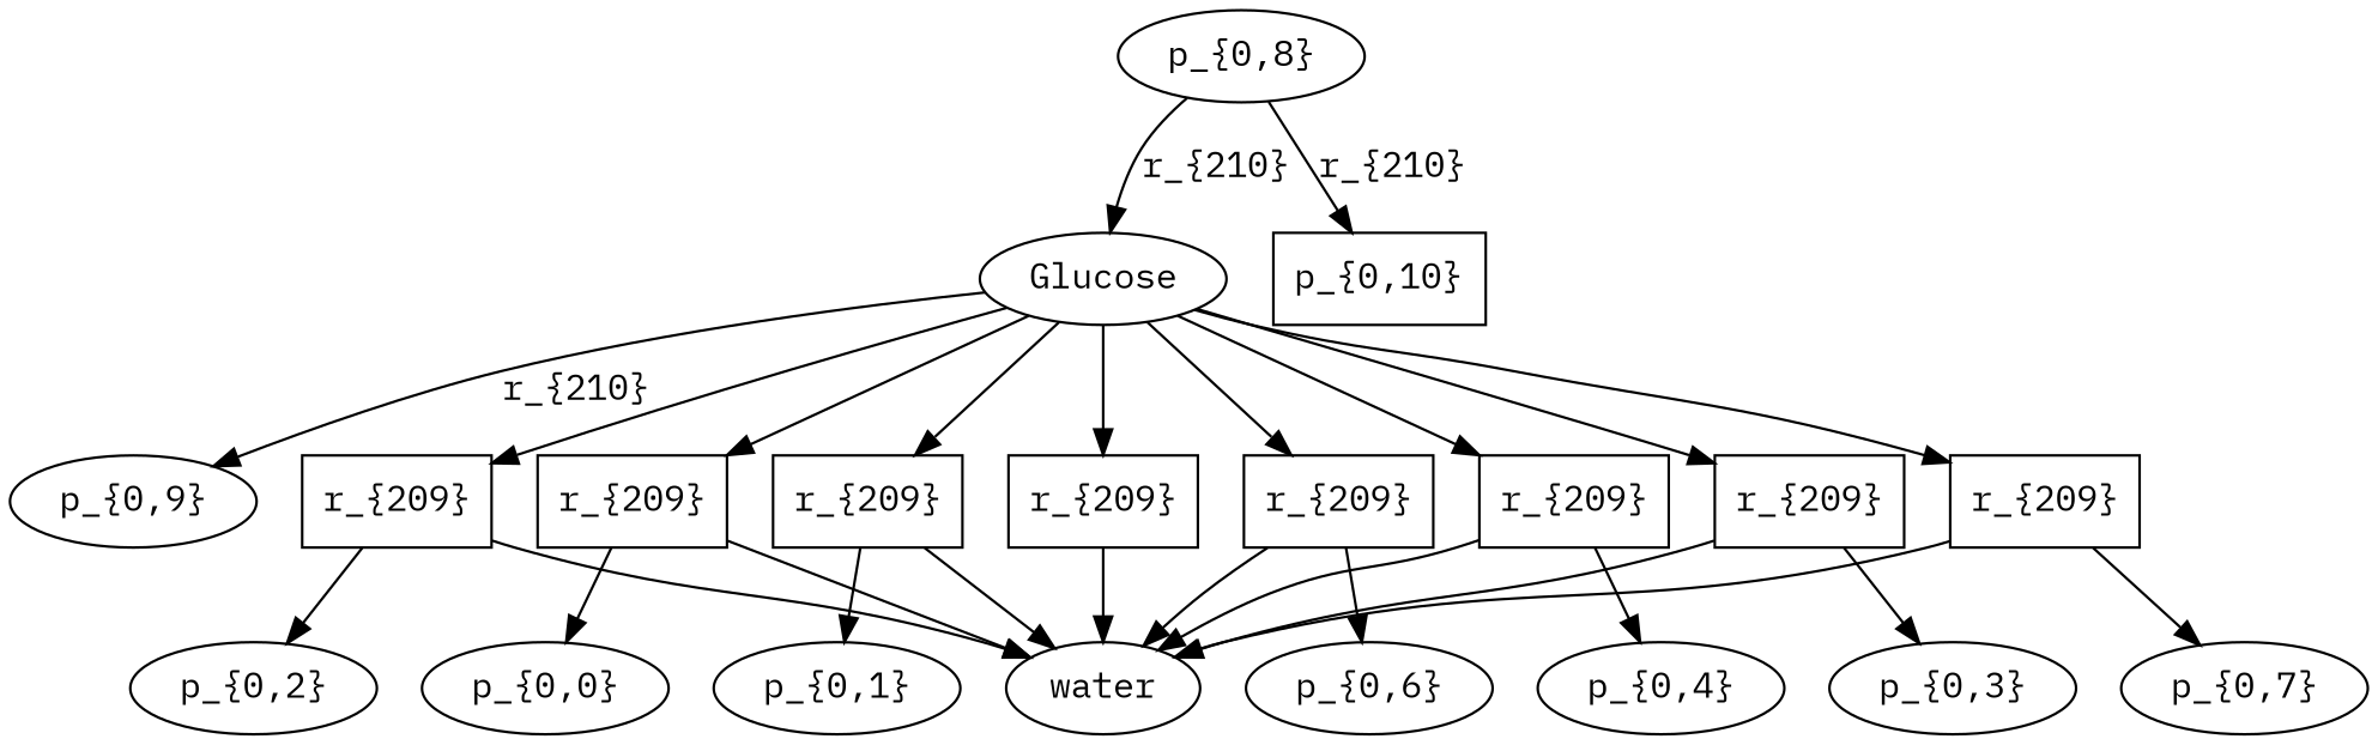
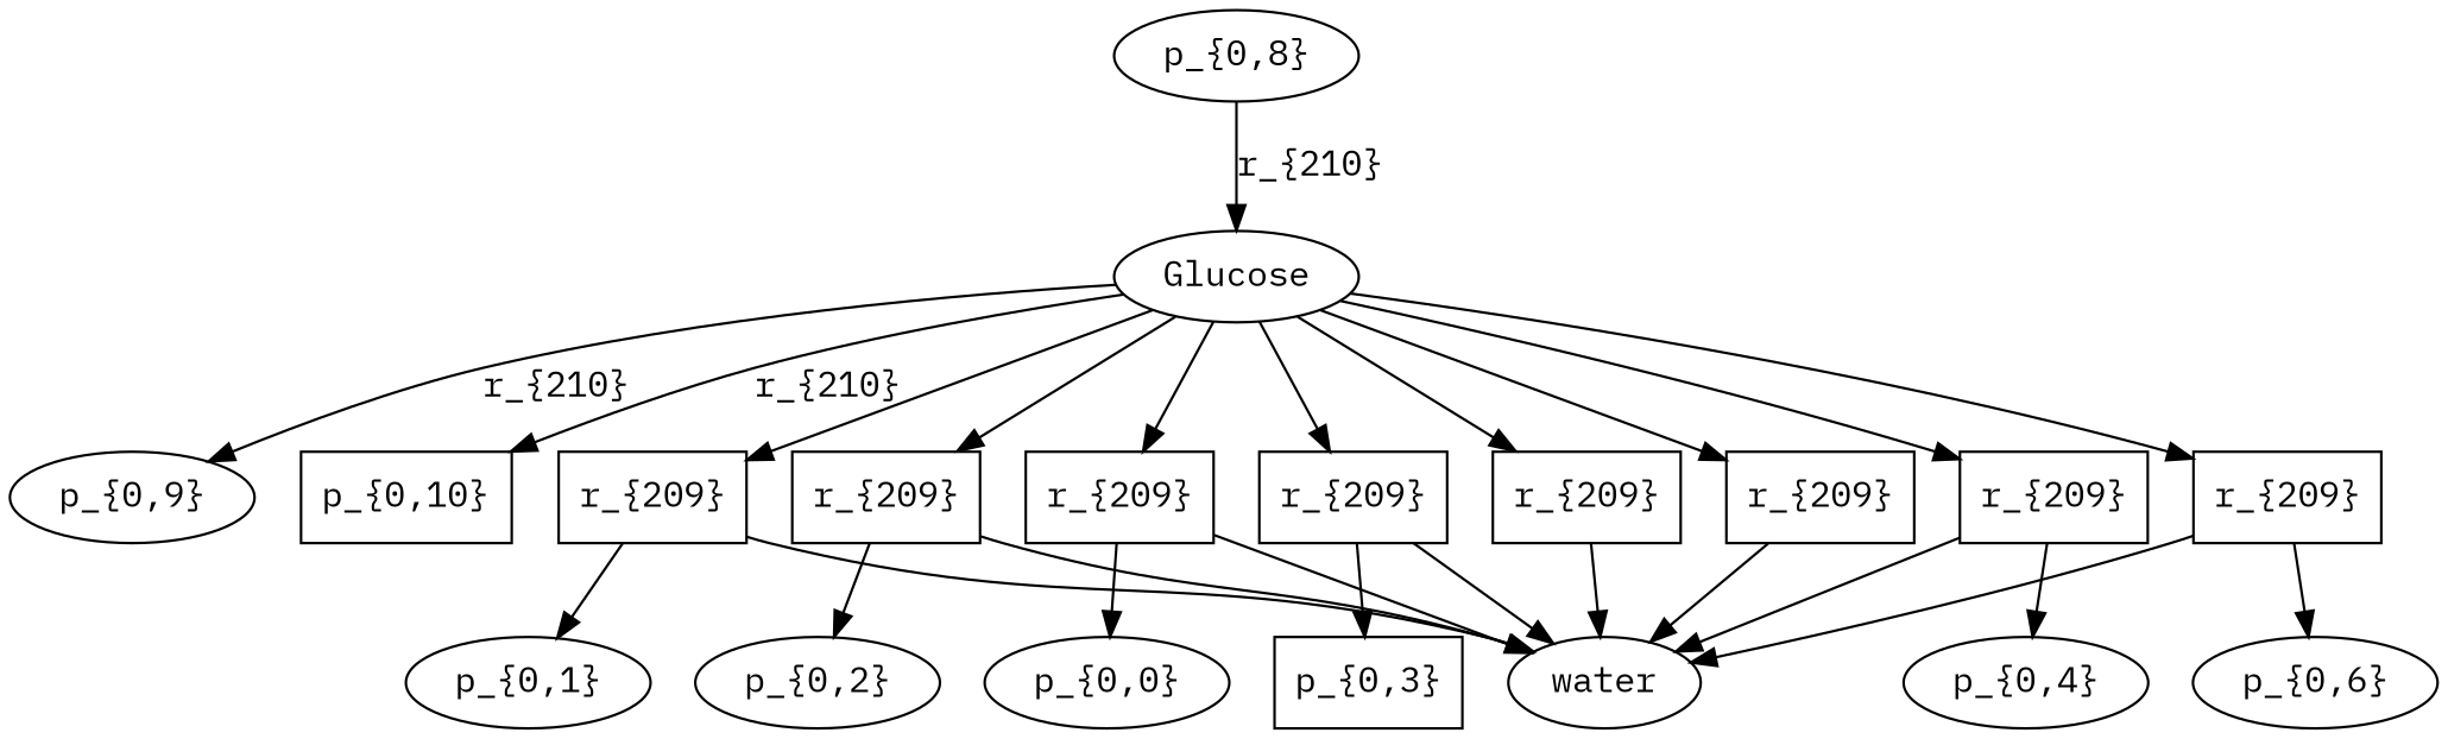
  digraph {
    fontname="IBM Plex Mono"
    node [fontname="IBM Plex Mono" shape=ellipse]
    edge [fontname="IBM Plex Mono"]
    n1 [label=Glucose]
    n2 [label="p_{0,9}"]
    n3 [label="p_{0,10}" shape=box]
    n4 [label="r_{209}" shape=box]
    n5 [label="r_{209}" shape=box]
    n6 [label="r_{209}" shape=box]
    n7 [label="r_{209}" shape=box]
    n8 [label="r_{209}" shape=box]
    n9 [label="r_{209}" shape=box]
    n10 [label="r_{209}" shape=box]
    n11 [label="r_{209}" shape=box]
    n12 [label="p_{0,8}"]
    n13 [label=water]
    n14 [label="p_{0,0}"]
    n15 [label="p_{0,1}"]
    n16 [label="p_{0,2}"]
-   n17 [label="p_{0,3}"]
+   n17 [label="p_{0,3}" shape=box]
    n18 [label="p_{0,4}"]
    n19 [label="p_{0,6}"]
-   n20 [label="p_{0,7}"]
    n1 -> n2 [label="r_{210}"]
-   n12 -> n3 [label="r_{210}"]
+   n1 -> n3 [label="r_{210}"]
    n1 -> n4
    n1 -> n5
    n1 -> n6
    n1 -> n7
    n1 -> n8
    n1 -> n9
    n1 -> n10
    n1 -> n11
    n4 -> n13
    n4 -> n14
    n5 -> n13
    n5 -> n15
    n6 -> n13
    n6 -> n16
    n7 -> n13
    n7 -> n17
    n8 -> n13
    n8 -> n18
    n9 -> n13
    n10 -> n13
    n10 -> n19
    n11 -> n13
-   n11 -> n20
    n12 -> n1 [label="r_{210}"]
  }
